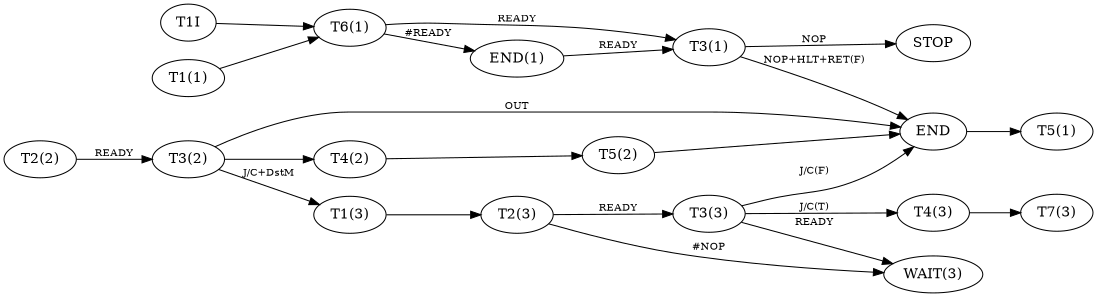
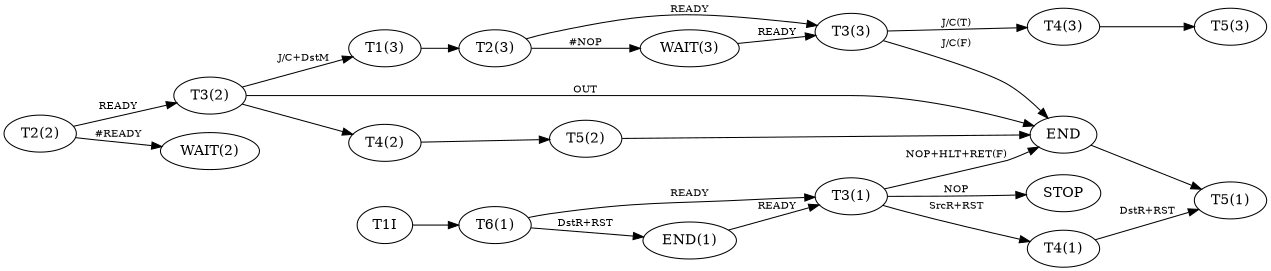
  digraph {
    rankdir=LR
    edge [fontsize=10]
-   n1 [label="T1(1)"]
    n2 [label="T6(1)"]
    n3 [label="T3(1)"]
    n4 [label="END(1)"]
    n5 [label="T2(2)"]
    n6 [label="T3(2)"]
+   n7 [label="WAIT(2)"]
    n8 [label="T1(3)"]
    n9 [label="T2(3)"]
    n10 [label="T3(3)"]
    n11 [label="WAIT(3)"]
+   n12 [label="T4(1)"]
    n13 [label=STOP]
    n14 [label=END]
    n15 [label="T4(2)"]
    n16 [label="T4(3)"]
    n17 [label="T5(1)"]
    n18 [label="T5(2)"]
-   n19 [label="T7(3)"]
+   n19 [label="T5(3)"]
    n20 [label=T1I]
-   n1 -> n2 [fontsize=""]
    n2 -> n3 [label=READY]
-   n2 -> n4 [label="#READY"]
+   n2 -> n4 [label="DstR+RST"]
+   n3 -> n12 [label="SrcR+RST"]
    n3 -> n13 [label=NOP]
    n3 -> n14 [label="NOP+HLT+RET(F)"]
    n4 -> n3 [label=READY]
    n5 -> n6 [label=READY]
+   n5 -> n7 [label="#READY"]
    n6 -> n8 [label="J/C+DstM"]
    n6 -> n14 [label=OUT]
    n6 -> n15 [fontsize=""]
    n8 -> n9 [fontsize=""]
    n9 -> n10 [label=READY]
    n9 -> n11 [label="#NOP"]
    n10 -> n14 [label="J/C(F)"]
    n10 -> n16 [label="J/C(T)"]
-   n10 -> n11 [label=READY]
+   n11 -> n10 [label=READY]
+   n12 -> n17 [label="DstR+RST"]
    n14 -> n17 [fontsize=""]
    n15 -> n18 [fontsize=""]
    n16 -> n19 [fontsize=""]
    n18 -> n14 [fontsize=""]
    n20 -> n2 [fontsize=""]
  }
